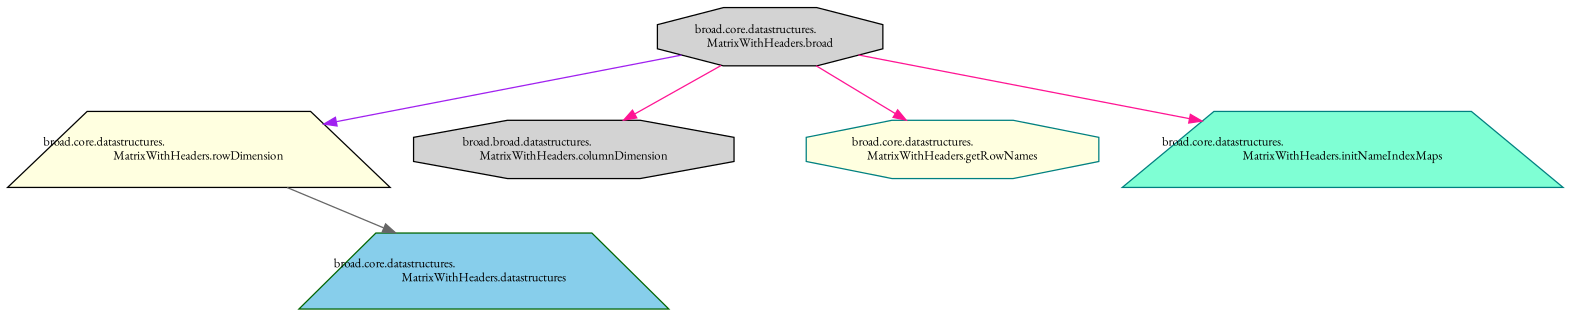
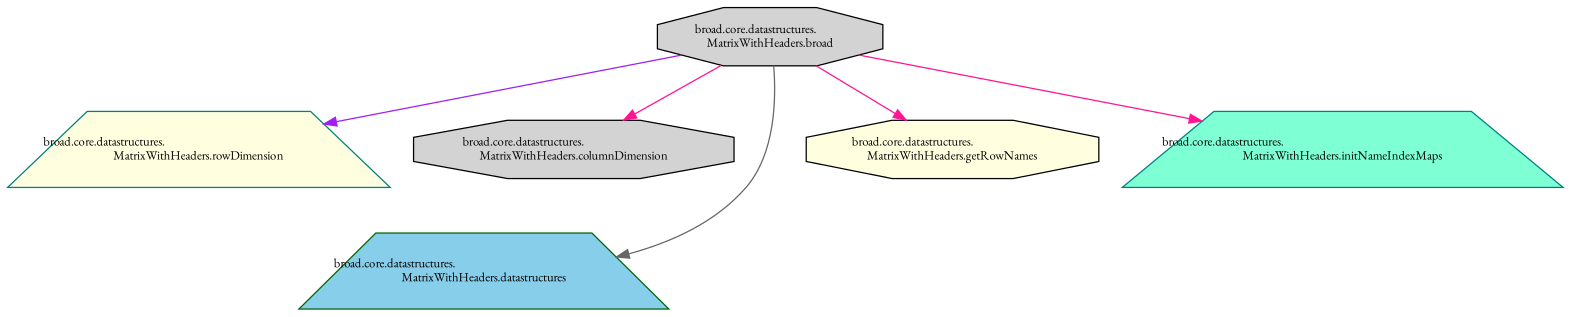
  digraph {
    fontname="EB Garamond"
    rankdir=TB
    node [color=black fillcolor=lightgrey fontname="EB Garamond" fontsize=10 shape=octagon style=filled]
    edge [color=deeppink fontname="EB Garamond" fontsize=10 labelfontname=Helvetica labelfontsize=10 style=solid]
    n1 [fontcolor=black height=0.2 label="broad.core.datastructures.\lMatrixWithHeaders.broad" width=0.4]
-   n2 [fillcolor=lightyellow height=0.2 label="broad.core.datastructures.\lMatrixWithHeaders.rowDimension" shape=trapezium width=0.4]
-   n3 [height=0.2 label="broad.broad.datastructures.\lMatrixWithHeaders.columnDimension" width=0.4]
+   n2 [color=teal fillcolor=lightyellow height=0.2 label="broad.core.datastructures.\lMatrixWithHeaders.rowDimension" shape=trapezium width=0.4]
+   n3 [height=0.2 label="broad.core.datastructures.\lMatrixWithHeaders.columnDimension" width=0.4]
    n4 [color=darkgreen fillcolor=skyblue height=0.2 label="broad.core.datastructures.\lMatrixWithHeaders.datastructures" shape=trapezium width=0.4]
-   n5 [color=teal fillcolor=lightyellow height=0.2 label="broad.core.datastructures.\lMatrixWithHeaders.getRowNames" width=0.4]
+   n5 [fillcolor=lightyellow height=0.2 label="broad.core.datastructures.\lMatrixWithHeaders.getRowNames" width=0.4]
    n6 [color=teal fillcolor=aquamarine height=0.2 label="broad.core.datastructures.\lMatrixWithHeaders.initNameIndexMaps" shape=trapezium width=0.4]
    n1 -> n2 [color=purple]
    n1 -> n3
-   n2 -> n4 [color=gray40]
+   n1 -> n4 [color=gray40]
    n1 -> n5
    n1 -> n6
  }
